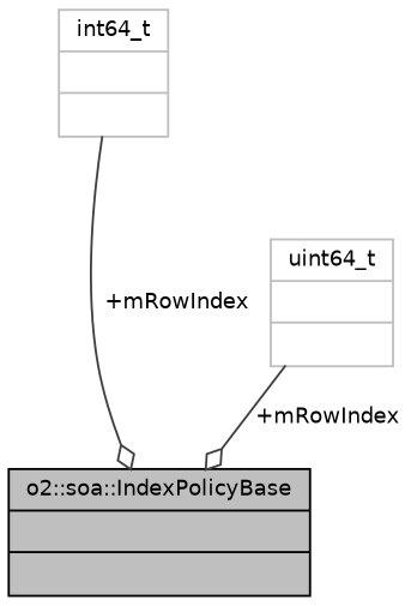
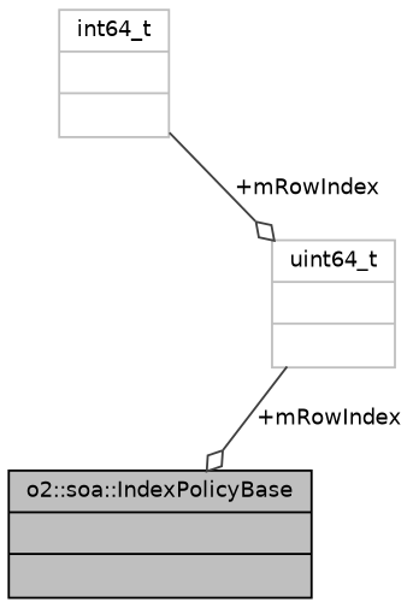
  digraph {
    node [color=grey75 fontname=Helvetica fontsize=10 shape=record]
    edge [arrowhead=odiamond color=grey25 fontname=Helvetica fontsize=10 labelfontname=Helvetica labelfontsize=10 style=solid]
    n1 [color=black fillcolor=grey75 fontcolor=black height=0.2 label="{o2::soa::IndexPolicyBase\n||}" style=filled width=0.4]
    n2 [height=0.2 label="{uint64_t\n||}" width=0.4]
    n3 [height=0.2 label="{int64_t\n||}" width=0.4]
    n2 -> n1 [label=" +mRowIndex"]
-   n3 -> n1 [label=" +mRowIndex"]
+   n3 -> n2 [label=" +mRowIndex"]
  }
